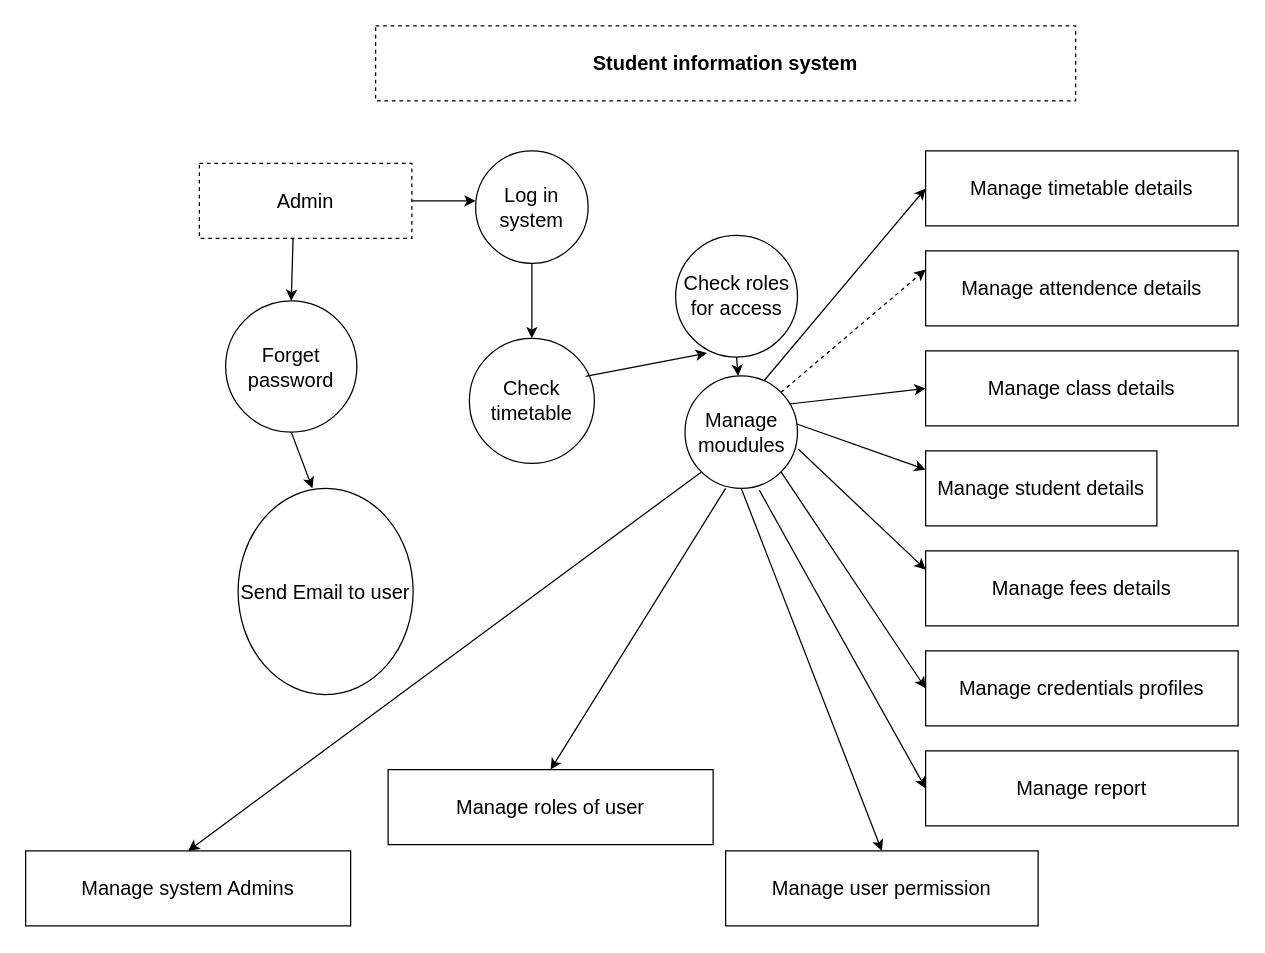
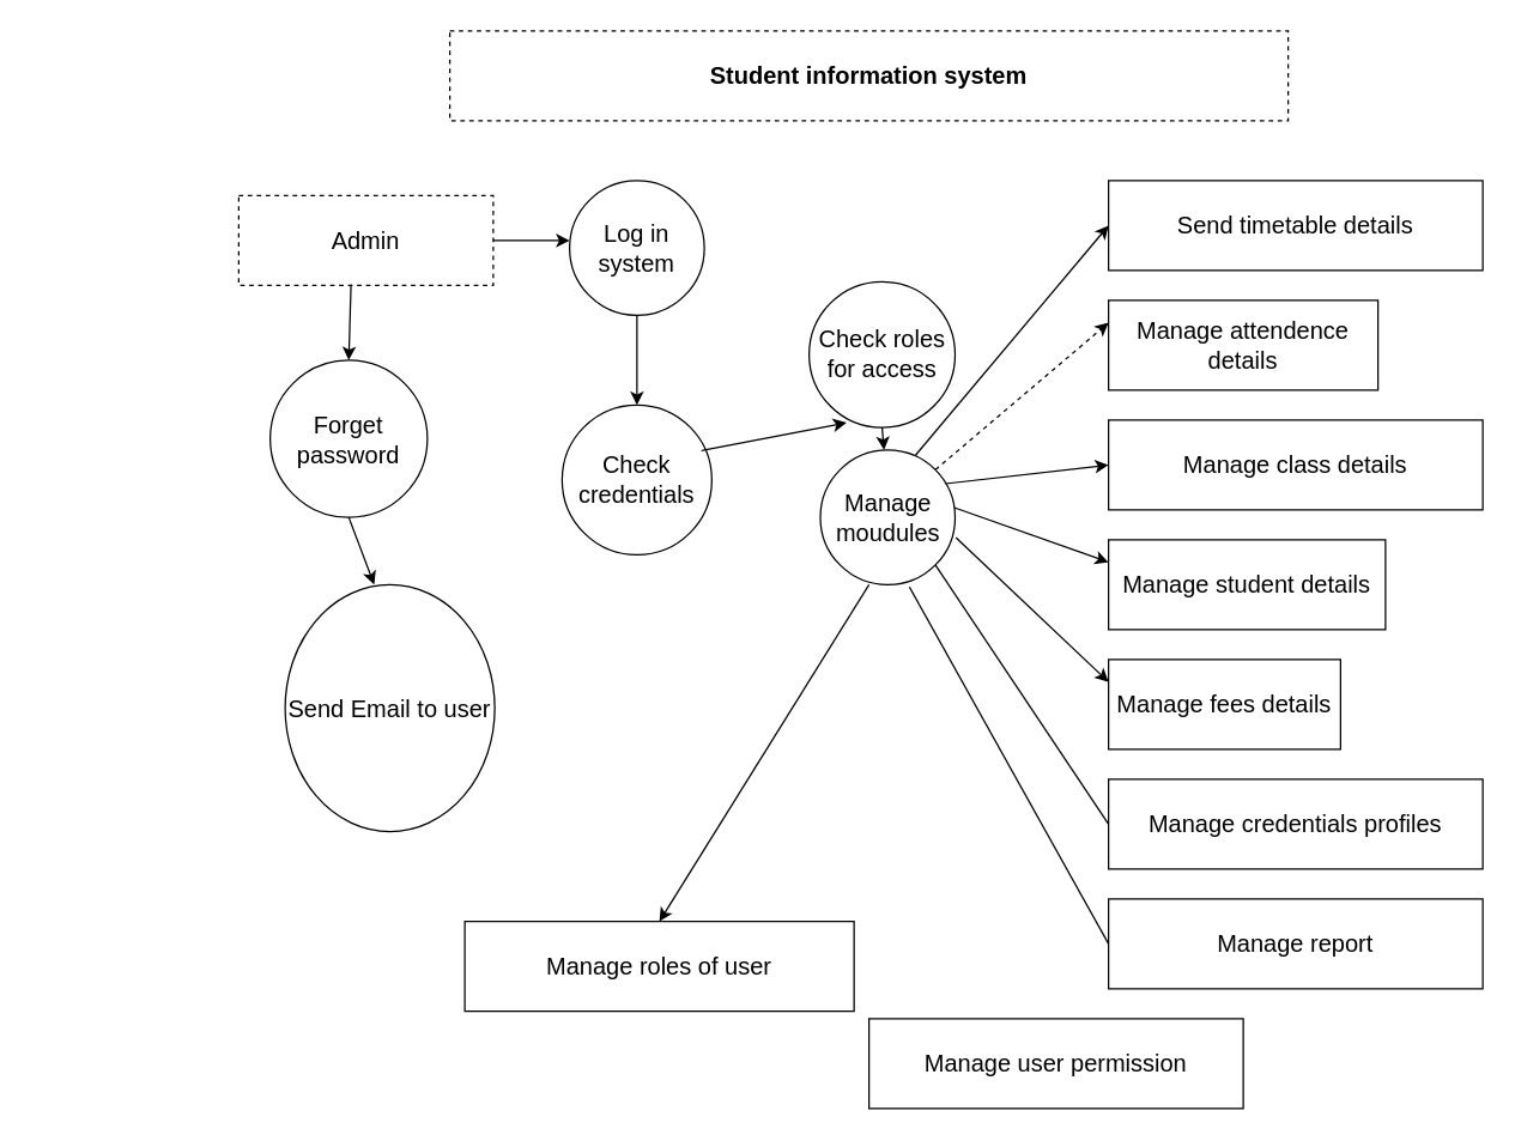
  <mxCell id="0" />
  <mxCell id="1" parent="0" />
  <mxCell id="2" value="&lt;font size=&quot;3&quot;&gt;&lt;b&gt;Student information system&lt;/b&gt;&lt;/font&gt;" style="rounded=0;whiteSpace=wrap;html=1;dashed=1;" vertex="1" parent="1"><mxGeometry x="300" y="20" width="560" height="60" as="geometry" /></mxCell>
  <mxCell id="3" value="&lt;font size=&quot;3&quot;&gt;Admin&lt;/font&gt;" style="rounded=0;whiteSpace=wrap;html=1;dashed=1;" vertex="1" parent="1"><mxGeometry x="159" y="130" width="170" height="60" as="geometry" /></mxCell>
  <mxCell id="4" value="" style="endArrow=classic;html=1;rounded=0;exitX=1;exitY=0.5;exitDx=0;exitDy=0;" edge="1" parent="1" source="3"><mxGeometry width="50" height="50" relative="1" as="geometry"><mxPoint x="540" y="370" as="sourcePoint" /><mxPoint x="380" y="160" as="targetPoint" /></mxGeometry></mxCell>
  <mxCell id="5" value="&lt;font size=&quot;3&quot;&gt;Log in system&lt;/font&gt;" style="ellipse;whiteSpace=wrap;html=1;aspect=fixed;" vertex="1" parent="1"><mxGeometry x="380" y="120" width="90" height="90" as="geometry" /></mxCell>
- <mxCell id="6" value="&lt;font size=&quot;3&quot;&gt;Check timetable&lt;/font&gt;" style="ellipse;whiteSpace=wrap;html=1;aspect=fixed;" vertex="1" parent="1"><mxGeometry x="375" y="270" width="100" height="100" as="geometry" /></mxCell>
+ <mxCell id="6" value="&lt;font size=&quot;3&quot;&gt;Check credentials&lt;/font&gt;" style="ellipse;whiteSpace=wrap;html=1;aspect=fixed;" vertex="1" parent="1"><mxGeometry x="375" y="270" width="100" height="100" as="geometry" /></mxCell>
  <mxCell id="7" value="" style="endArrow=classic;html=1;rounded=0;exitX=0.5;exitY=1;exitDx=0;exitDy=0;entryX=0.5;entryY=0;entryDx=0;entryDy=0;" edge="1" parent="1" source="5" target="6"><mxGeometry width="50" height="50" relative="1" as="geometry"><mxPoint x="540" y="370" as="sourcePoint" /><mxPoint x="590" y="320" as="targetPoint" /></mxGeometry></mxCell>
  <mxCell id="8" value="&lt;font size=&quot;3&quot;&gt;Forget password&lt;/font&gt;" style="ellipse;whiteSpace=wrap;html=1;aspect=fixed;" vertex="1" parent="1"><mxGeometry x="180" y="240" width="105" height="105" as="geometry" /></mxCell>
  <mxCell id="9" value="" style="endArrow=classic;html=1;rounded=0;exitX=0.441;exitY=0.992;exitDx=0;exitDy=0;entryX=0.5;entryY=0;entryDx=0;entryDy=0;exitPerimeter=0;" edge="1" parent="1" source="3" target="8"><mxGeometry width="50" height="50" relative="1" as="geometry"><mxPoint x="330" y="290" as="sourcePoint" /><mxPoint x="590" y="320" as="targetPoint" /></mxGeometry></mxCell>
  <mxCell id="10" value="&lt;font size=&quot;3&quot;&gt;Send Email to user&lt;/font&gt;" style="ellipse;whiteSpace=wrap;html=1;aspect=fixed;" vertex="1" parent="1"><mxGeometry x="190" y="390" width="140" height="165" as="geometry" /></mxCell>
  <mxCell id="11" value="" style="endArrow=classic;html=1;rounded=0;exitX=0.5;exitY=1;exitDx=0;exitDy=0;entryX=0.425;entryY=0;entryDx=0;entryDy=0;entryPerimeter=0;" edge="1" parent="1" source="8" target="10"><mxGeometry width="50" height="50" relative="1" as="geometry"><mxPoint x="540" y="370" as="sourcePoint" /><mxPoint x="590" y="320" as="targetPoint" /></mxGeometry></mxCell>
  <mxCell id="12" value="&lt;font size=&quot;3&quot;&gt;Check roles for access&lt;/font&gt;" style="ellipse;whiteSpace=wrap;html=1;aspect=fixed;" vertex="1" parent="1"><mxGeometry x="540" y="187.5" width="97.5" height="97.5" as="geometry" /></mxCell>
  <mxCell id="13" value="" style="endArrow=classic;html=1;rounded=0;entryX=0.257;entryY=0.967;entryDx=0;entryDy=0;entryPerimeter=0;exitX=0.93;exitY=0.305;exitDx=0;exitDy=0;exitPerimeter=0;" edge="1" parent="1" source="6" target="12"><mxGeometry width="50" height="50" relative="1" as="geometry"><mxPoint x="480" y="320" as="sourcePoint" /><mxPoint x="590" y="330" as="targetPoint" /><Array as="points"><mxPoint x="470" y="300" /></Array></mxGeometry></mxCell>
  <mxCell id="14" value="" style="endArrow=classic;html=1;rounded=0;exitX=0.5;exitY=1;exitDx=0;exitDy=0;" edge="1" parent="1" source="12"><mxGeometry width="50" height="50" relative="1" as="geometry"><mxPoint x="540" y="380" as="sourcePoint" /><mxPoint x="590" y="300" as="targetPoint" /></mxGeometry></mxCell>
  <mxCell id="15" value="&lt;font size=&quot;3&quot;&gt;Manage moudules&lt;/font&gt;" style="ellipse;whiteSpace=wrap;html=1;aspect=fixed;" vertex="1" parent="1"><mxGeometry x="547.5" y="300" width="90" height="90" as="geometry" /></mxCell>
- <mxCell id="16" value="&lt;font size=&quot;3&quot;&gt;Manage timetable details&lt;/font&gt;" style="rounded=0;whiteSpace=wrap;html=1;" vertex="1" parent="1"><mxGeometry x="740" y="120" width="250" height="60" as="geometry" /></mxCell>
- <mxCell id="17" value="&lt;font size=&quot;3&quot;&gt;Manage attendence details&lt;/font&gt;" style="rounded=0;whiteSpace=wrap;html=1;" vertex="1" parent="1"><mxGeometry x="740" y="200" width="250" height="60" as="geometry" /></mxCell>
+ <mxCell id="16" value="&lt;font size=&quot;3&quot;&gt;Send timetable details&lt;/font&gt;" style="rounded=0;whiteSpace=wrap;html=1;" vertex="1" parent="1"><mxGeometry x="740" y="120" width="250" height="60" as="geometry" /></mxCell>
+ <mxCell id="17" value="&lt;font size=&quot;3&quot;&gt;Manage attendence details&lt;/font&gt;" style="rounded=0;whiteSpace=wrap;html=1;" vertex="1" parent="1"><mxGeometry x="740" y="200" width="180" height="60" as="geometry" /></mxCell>
  <mxCell id="18" value="&lt;font size=&quot;3&quot;&gt;Manage student details&lt;/font&gt;" style="rounded=0;whiteSpace=wrap;html=1;" vertex="1" parent="1"><mxGeometry x="740" y="360" width="185" height="60" as="geometry" /></mxCell>
- <mxCell id="19" value="&lt;font size=&quot;3&quot;&gt;Manage fees details&lt;/font&gt;" style="rounded=0;whiteSpace=wrap;html=1;" vertex="1" parent="1"><mxGeometry x="740" y="440" width="250" height="60" as="geometry" /></mxCell>
+ <mxCell id="19" value="&lt;font size=&quot;3&quot;&gt;Manage fees details&lt;/font&gt;" style="rounded=0;whiteSpace=wrap;html=1;" vertex="1" parent="1"><mxGeometry x="740" y="440" width="155" height="60" as="geometry" /></mxCell>
  <mxCell id="20" value="&lt;font size=&quot;3&quot;&gt;Manage credentials profiles&lt;/font&gt;" style="rounded=0;whiteSpace=wrap;html=1;" vertex="1" parent="1"><mxGeometry x="740" y="520" width="250" height="60" as="geometry" /></mxCell>
  <mxCell id="21" value="&lt;font size=&quot;3&quot;&gt;Manage report&lt;/font&gt;" style="rounded=0;whiteSpace=wrap;html=1;" vertex="1" parent="1"><mxGeometry x="740" y="600" width="250" height="60" as="geometry" /></mxCell>
  <mxCell id="22" value="" style="endArrow=classic;html=1;rounded=0;exitX=0.706;exitY=0.039;exitDx=0;exitDy=0;exitPerimeter=0;entryX=0;entryY=0.5;entryDx=0;entryDy=0;" edge="1" parent="1" source="15" target="16"><mxGeometry width="50" height="50" relative="1" as="geometry"><mxPoint x="770" y="320" as="sourcePoint" /><mxPoint x="820" y="270" as="targetPoint" /></mxGeometry></mxCell>
  <mxCell id="23" value="" style="endArrow=classic;html=1;rounded=0;exitX=1;exitY=0;exitDx=0;exitDy=0;entryX=0;entryY=0.25;entryDx=0;entryDy=0;dashed=1;" edge="1" parent="1" source="15" target="17"><mxGeometry width="50" height="50" relative="1" as="geometry"><mxPoint x="770" y="320" as="sourcePoint" /><mxPoint x="820" y="270" as="targetPoint" /></mxGeometry></mxCell>
  <mxCell id="24" value="" style="endArrow=classic;html=1;rounded=0;exitX=0.928;exitY=0.25;exitDx=0;exitDy=0;exitPerimeter=0;entryX=0;entryY=0.5;entryDx=0;entryDy=0;" edge="1" parent="1" source="15"><mxGeometry width="50" height="50" relative="1" as="geometry"><mxPoint x="770" y="320" as="sourcePoint" /><mxPoint x="740" y="310" as="targetPoint" /></mxGeometry></mxCell>
  <mxCell id="25" value="" style="endArrow=classic;html=1;rounded=0;exitX=0.994;exitY=0.428;exitDx=0;exitDy=0;exitPerimeter=0;entryX=0;entryY=0.25;entryDx=0;entryDy=0;" edge="1" parent="1" source="15" target="18"><mxGeometry width="50" height="50" relative="1" as="geometry"><mxPoint x="770" y="450" as="sourcePoint" /><mxPoint x="820" y="400" as="targetPoint" /></mxGeometry></mxCell>
  <mxCell id="26" value="" style="endArrow=classic;html=1;rounded=0;exitX=1.006;exitY=0.65;exitDx=0;exitDy=0;exitPerimeter=0;entryX=0;entryY=0.25;entryDx=0;entryDy=0;" edge="1" parent="1" source="15" target="19"><mxGeometry width="50" height="50" relative="1" as="geometry"><mxPoint x="770" y="450" as="sourcePoint" /><mxPoint x="820" y="400" as="targetPoint" /></mxGeometry></mxCell>
- <mxCell id="27" value="" style="endArrow=classic;html=1;rounded=0;exitX=1;exitY=1;exitDx=0;exitDy=0;entryX=0;entryY=0.5;entryDx=0;entryDy=0;" edge="1" parent="1" source="15" target="20"><mxGeometry width="50" height="50" relative="1" as="geometry"><mxPoint x="770" y="490" as="sourcePoint" /><mxPoint x="820" y="440" as="targetPoint" /></mxGeometry></mxCell>
- <mxCell id="28" value="" style="endArrow=classic;html=1;rounded=0;exitX=0.661;exitY=1.017;exitDx=0;exitDy=0;exitPerimeter=0;entryX=0;entryY=0.5;entryDx=0;entryDy=0;" edge="1" parent="1" source="15" target="21"><mxGeometry width="50" height="50" relative="1" as="geometry"><mxPoint x="770" y="490" as="sourcePoint" /><mxPoint x="820" y="440" as="targetPoint" /></mxGeometry></mxCell>
- <mxCell id="29" value="&lt;font size=&quot;3&quot;&gt;Manage system Admins&lt;/font&gt;" style="rounded=0;whiteSpace=wrap;html=1;" vertex="1" parent="1"><mxGeometry x="20" y="680" width="260" height="60" as="geometry" /></mxCell>
+ <mxCell id="27" value="" style="endArrow=none;html=1;rounded=0;exitX=1;exitY=1;exitDx=0;exitDy=0;entryX=0;entryY=0.5;entryDx=0;entryDy=0;" edge="1" parent="1" source="15" target="20"><mxGeometry width="50" height="50" relative="1" as="geometry"><mxPoint x="770" y="490" as="sourcePoint" /><mxPoint x="820" y="440" as="targetPoint" /></mxGeometry></mxCell>
+ <mxCell id="28" value="" style="endArrow=none;html=1;rounded=0;exitX=0.661;exitY=1.017;exitDx=0;exitDy=0;exitPerimeter=0;entryX=0;entryY=0.5;entryDx=0;entryDy=0;" edge="1" parent="1" source="15" target="21"><mxGeometry width="50" height="50" relative="1" as="geometry"><mxPoint x="770" y="490" as="sourcePoint" /><mxPoint x="820" y="440" as="targetPoint" /></mxGeometry></mxCell>
  <mxCell id="30" value="&lt;font size=&quot;3&quot;&gt;Manage roles of user&lt;/font&gt;" style="rounded=0;whiteSpace=wrap;html=1;" vertex="1" parent="1"><mxGeometry x="310" y="615" width="260" height="60" as="geometry" /></mxCell>
  <mxCell id="31" value="&lt;font size=&quot;3&quot;&gt;Manage user permission&lt;/font&gt;" style="rounded=0;whiteSpace=wrap;html=1;" vertex="1" parent="1"><mxGeometry x="580" y="680" width="250" height="60" as="geometry" /></mxCell>
- <mxCell id="32" value="" style="endArrow=classic;html=1;rounded=0;exitX=0;exitY=1;exitDx=0;exitDy=0;entryX=0.5;entryY=0;entryDx=0;entryDy=0;" edge="1" parent="1" source="15" target="29"><mxGeometry width="50" height="50" relative="1" as="geometry"><mxPoint x="430" y="470" as="sourcePoint" /><mxPoint x="470" y="520" as="targetPoint" /></mxGeometry></mxCell>
  <mxCell id="33" value="" style="endArrow=classic;html=1;rounded=0;exitX=0.361;exitY=1;exitDx=0;exitDy=0;exitPerimeter=0;entryX=0.5;entryY=0;entryDx=0;entryDy=0;" edge="1" parent="1" source="15" target="30"><mxGeometry width="50" height="50" relative="1" as="geometry"><mxPoint x="420" y="570" as="sourcePoint" /><mxPoint x="470" y="520" as="targetPoint" /></mxGeometry></mxCell>
- <mxCell id="34" value="" style="endArrow=classic;html=1;rounded=0;entryX=0.5;entryY=0;entryDx=0;entryDy=0;exitX=0.5;exitY=1;exitDx=0;exitDy=0;" edge="1" parent="1" source="15" target="31"><mxGeometry width="50" height="50" relative="1" as="geometry"><mxPoint x="420" y="570" as="sourcePoint" /><mxPoint x="470" y="520" as="targetPoint" /></mxGeometry></mxCell>
  <mxCell id="35" value="&lt;font size=&quot;3&quot;&gt;Manage class details&lt;/font&gt;" style="rounded=0;whiteSpace=wrap;html=1;" vertex="1" parent="1"><mxGeometry x="740" y="280" width="250" height="60" as="geometry" /></mxCell>
